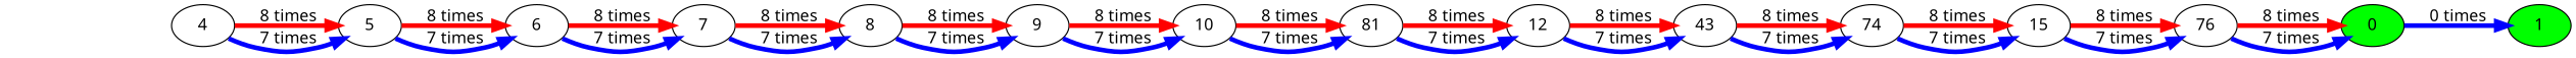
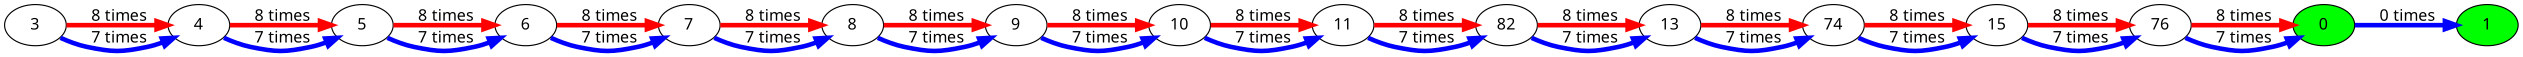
  digraph {
    fontname="Noto Sans"
    rankdir=LR
    node [fontname="Noto Sans"]
    edge [color=blue fontname="Noto Sans" penwidth=4]
    0 [fillcolor=green style=filled]
    1 [fillcolor=green style=filled]
+   3
    4
    5
    6
    7
    8
    9
    10
-   11 [label=81]
-   12
-   13 [label=43]
+   11
+   12 [label=82]
+   13
    n14 [label=74]
    15
    n16 [label=76]
    0 -> 1 [label=" 0 times"]
+   3 -> 4 [color=red label=" 8 times"]
+   3 -> 4 [label=" 7 times"]
    4 -> 5 [color=red label=" 8 times"]
    4 -> 5 [label=" 7 times"]
    5 -> 6 [color=red label=" 8 times"]
    5 -> 6 [label=" 7 times"]
    6 -> 7 [color=red label=" 8 times"]
    6 -> 7 [label=" 7 times"]
    7 -> 8 [color=red label=" 8 times"]
    7 -> 8 [label=" 7 times"]
    8 -> 9 [color=red label=" 8 times"]
    8 -> 9 [label=" 7 times"]
    9 -> 10 [color=red label=" 8 times"]
    9 -> 10 [label=" 7 times"]
    10 -> 11 [color=red label=" 8 times"]
    10 -> 11 [label=" 7 times"]
    11 -> 12 [color=red label=" 8 times"]
    11 -> 12 [label=" 7 times"]
    12 -> 13 [color=red label=" 8 times"]
    12 -> 13 [label=" 7 times"]
    13 -> n14 [color=red label=" 8 times"]
    13 -> n14 [label=" 7 times"]
    n14 -> 15 [color=red label=" 8 times"]
    n14 -> 15 [label=" 7 times"]
    15 -> n16 [color=red label=" 8 times"]
    15 -> n16 [label=" 7 times"]
    n16 -> 0 [color=red label=" 8 times"]
    n16 -> 0 [label=" 7 times"]
  }
